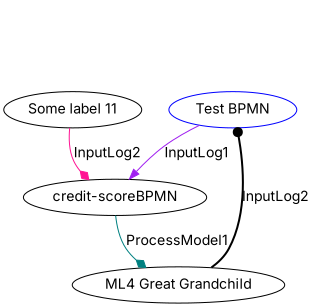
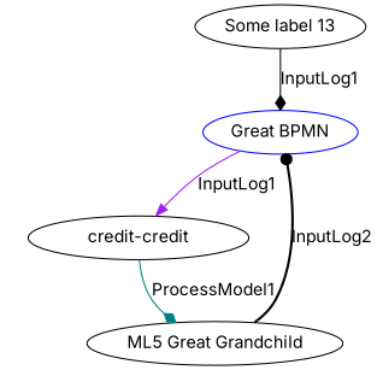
  digraph {
    fontname=Inter
    node [fontname=Inter]
    edge [arrowhead=diamond color=black fontname=Inter style=solid]
-   n1 [color=blue label="Test BPMN"]
-   n2 [label="credit-scoreBPMN"]
-   n4 [label="ML4 Great Grandchild"]
-   n5 [label="Some label 11"]
+   n1 [color=blue label="Great BPMN"]
+   n2 [label="credit-credit"]
+   n3 [label="Some label 13"]
+   n4 [label="ML5 Great Grandchild"]
    n1 -> n2 [arrowhead=normal color=purple label=InputLog1]
    n2 -> n4 [color=teal label=ProcessModel1]
+   n3 -> n1 [label=InputLog1]
    n4 -> n1 [arrowhead=dot label=InputLog2 style=bold]
-   n5 -> n2 [color=deeppink label=InputLog2]
  }
